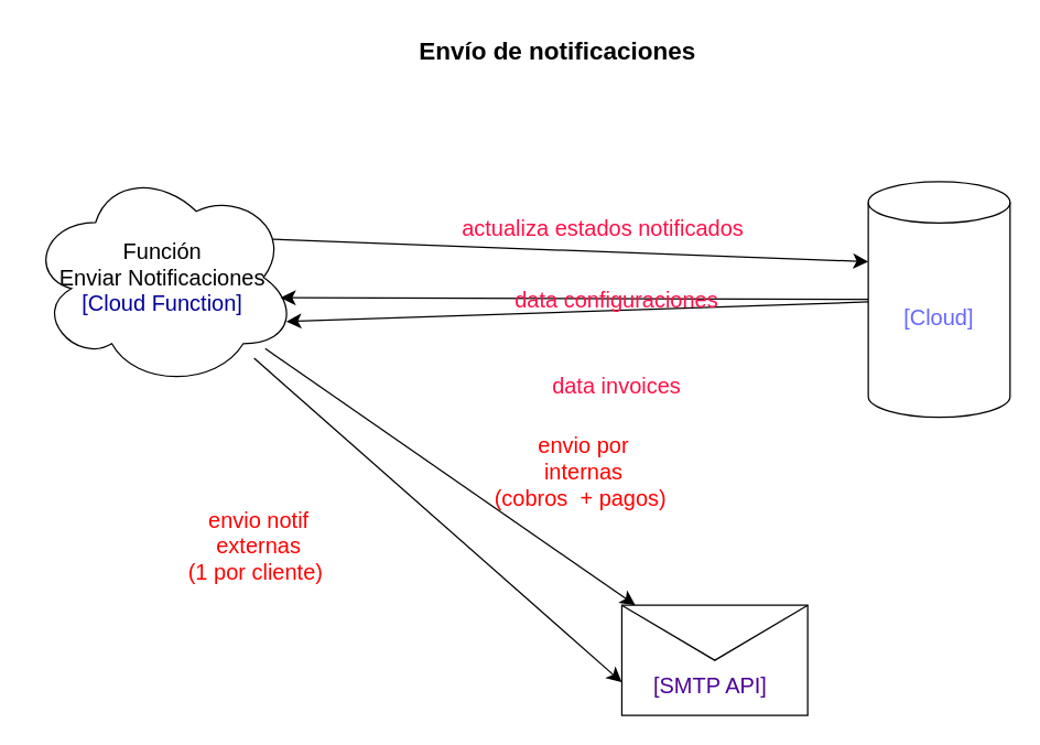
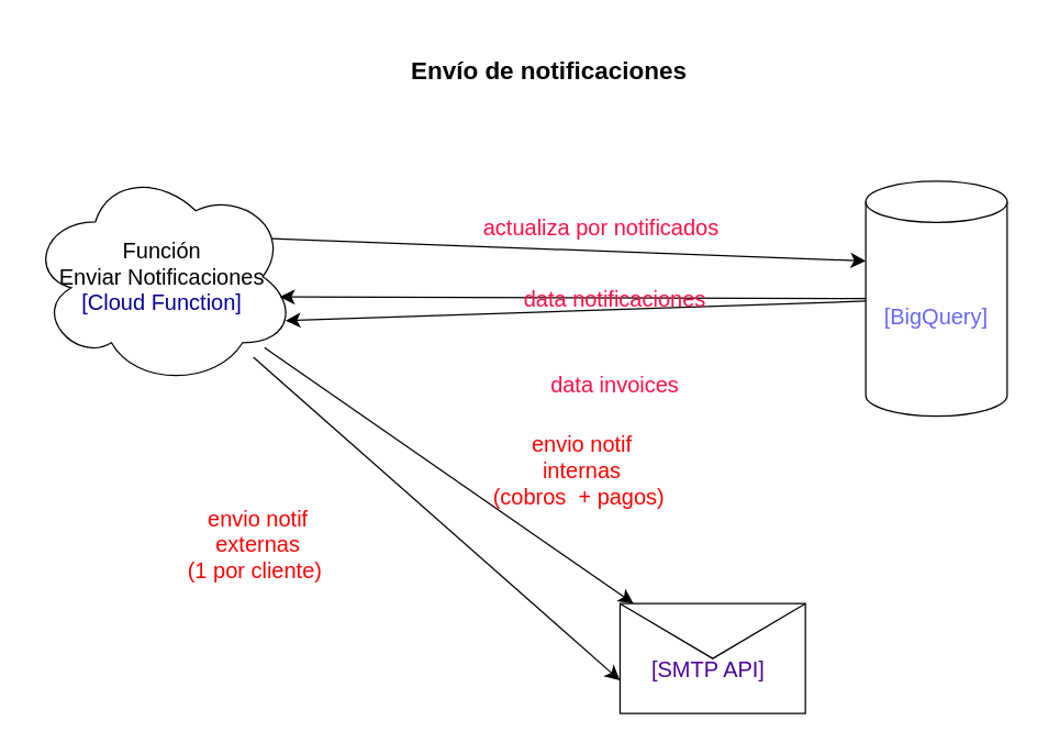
  <mxCell id="0" />
  <mxCell id="1" parent="0" />
  <mxCell id="2" style="edgeStyle=none;curved=1;rounded=0;orthogonalLoop=1;jettySize=auto;html=1;entryX=0;entryY=0;entryDx=0;entryDy=58;entryPerimeter=0;fontSize=12;startSize=8;endSize=8;exitX=0.911;exitY=0.327;exitDx=0;exitDy=0;exitPerimeter=0;" edge="1" parent="1" source="5" target="8"><mxGeometry relative="1" as="geometry" /></mxCell>
  <mxCell id="3" style="edgeStyle=none;curved=1;rounded=0;orthogonalLoop=1;jettySize=auto;html=1;fontSize=12;startSize=8;endSize=8;" edge="1" parent="1" source="5" target="14"><mxGeometry relative="1" as="geometry" /></mxCell>
  <mxCell id="4" style="edgeStyle=none;curved=1;rounded=0;orthogonalLoop=1;jettySize=auto;html=1;entryX=0;entryY=0.7;entryDx=0;entryDy=0;fontSize=12;startSize=8;endSize=8;" edge="1" parent="1" source="5" target="14"><mxGeometry relative="1" as="geometry" /></mxCell>
  <mxCell id="5" value="Función&lt;br&gt;Enviar Notificaciones&lt;br&gt;&lt;font color=&quot;#000099&quot;&gt;[Cloud Function]&lt;/font&gt;" style="ellipse;shape=cloud;whiteSpace=wrap;html=1;fontSize=16;" vertex="1" parent="1"><mxGeometry x="20" y="121" width="195" height="160" as="geometry" /></mxCell>
  <mxCell id="6" style="edgeStyle=none;curved=1;rounded=0;orthogonalLoop=1;jettySize=auto;html=1;entryX=0.96;entryY=0.7;entryDx=0;entryDy=0;entryPerimeter=0;fontSize=12;startSize=8;endSize=8;" edge="1" parent="1" source="8" target="5"><mxGeometry relative="1" as="geometry" /></mxCell>
  <mxCell id="7" style="edgeStyle=none;curved=1;rounded=0;orthogonalLoop=1;jettySize=auto;html=1;entryX=0.939;entryY=0.592;entryDx=0;entryDy=0;entryPerimeter=0;fontSize=12;startSize=8;endSize=8;" edge="1" parent="1" source="8" target="5"><mxGeometry relative="1" as="geometry" /></mxCell>
- <mxCell id="8" value="&lt;font color=&quot;#6666ff&quot;&gt;[Cloud]&lt;/font&gt;" style="shape=cylinder3;whiteSpace=wrap;html=1;boundedLbl=1;backgroundOutline=1;size=15;fontSize=16;" vertex="1" parent="1"><mxGeometry x="630" y="131.5" width="103" height="171" as="geometry" /></mxCell>
- <mxCell id="9" value="Envío de notificaciones" style="text;html=1;align=center;verticalAlign=middle;resizable=0;points=[];autosize=1;strokeColor=none;fillColor=none;fontSize=18;fontStyle=1" vertex="1" parent="1"><mxGeometry x="294" y="20" width="219" height="34" as="geometry" /></mxCell>
+ <mxCell id="8" value="&lt;font color=&quot;#6666ff&quot;&gt;[BigQuery]&lt;/font&gt;" style="shape=cylinder3;whiteSpace=wrap;html=1;boundedLbl=1;backgroundOutline=1;size=15;fontSize=16;" vertex="1" parent="1"><mxGeometry x="630" y="131.5" width="103" height="171" as="geometry" /></mxCell>
+ <mxCell id="9" value="Envío de notificaciones" style="text;html=1;align=center;verticalAlign=middle;resizable=0;points=[];autosize=1;strokeColor=none;fillColor=none;fontSize=18;fontStyle=1" vertex="1" parent="1"><mxGeometry x="289" y="35" width="219" height="34" as="geometry" /></mxCell>
  <mxCell id="10" value="data invoices" style="text;html=1;align=center;verticalAlign=middle;resizable=0;points=[];autosize=1;strokeColor=none;fillColor=none;fontSize=16;fontColor=#FF0F47;" vertex="1" parent="1"><mxGeometry x="391" y="264" width="111" height="31" as="geometry" /></mxCell>
- <mxCell id="11" value="data configuraciones" style="text;html=1;align=center;verticalAlign=middle;resizable=0;points=[];autosize=1;strokeColor=none;fillColor=none;fontSize=16;fontColor=#FF0F47;" vertex="1" parent="1"><mxGeometry x="364" y="201.5" width="166" height="31" as="geometry" /></mxCell>
- <mxCell id="12" value="actualiza estados notificados" style="text;html=1;align=center;verticalAlign=middle;resizable=0;points=[];autosize=1;strokeColor=none;fillColor=none;fontSize=16;fontColor=#FF0F47;" vertex="1" parent="1"><mxGeometry x="325" y="149" width="223" height="31" as="geometry" /></mxCell>
+ <mxCell id="11" value="data notificaciones" style="text;html=1;align=center;verticalAlign=middle;resizable=0;points=[];autosize=1;strokeColor=none;fillColor=none;fontSize=16;fontColor=#FF0F47;" vertex="1" parent="1"><mxGeometry x="364" y="201.5" width="166" height="31" as="geometry" /></mxCell>
+ <mxCell id="12" value="actualiza por notificados" style="text;html=1;align=center;verticalAlign=middle;resizable=0;points=[];autosize=1;strokeColor=none;fillColor=none;fontSize=16;fontColor=#FF0F47;" vertex="1" parent="1"><mxGeometry x="325" y="149" width="223" height="31" as="geometry" /></mxCell>
  <mxCell id="13" value="" style="group" vertex="1" connectable="0" parent="1"><mxGeometry x="451" y="439" width="135" height="80" as="geometry" /></mxCell>
  <mxCell id="14" value="" style="shape=message;html=1;html=1;outlineConnect=0;labelPosition=center;verticalLabelPosition=bottom;align=center;verticalAlign=top;fontSize=16;" vertex="1" parent="13"><mxGeometry width="135" height="80" as="geometry" /></mxCell>
- <mxCell id="15" value="&lt;font color=&quot;#4c0099&quot;&gt;[SMTP API]&lt;/font&gt;" style="text;html=1;align=center;verticalAlign=middle;resizable=0;points=[];autosize=1;strokeColor=none;fillColor=none;fontSize=16;" vertex="1" parent="13"><mxGeometry x="14" y="42" width="100" height="31" as="geometry" /></mxCell>
- <mxCell id="16" value="envio por &lt;br&gt;internas&lt;br&gt;(cobros&amp;nbsp; + pagos)&amp;nbsp;" style="text;html=1;align=center;verticalAlign=middle;resizable=0;points=[];autosize=1;strokeColor=none;fillColor=none;fontSize=16;fontColor=#FF0000;" vertex="1" parent="1"><mxGeometry x="349" y="307" width="147" height="70" as="geometry" /></mxCell>
+ <mxCell id="15" value="&lt;font color=&quot;#4c0099&quot;&gt;[SMTP API]&lt;/font&gt;" style="text;html=1;align=center;verticalAlign=middle;resizable=0;points=[];autosize=1;strokeColor=none;fillColor=none;fontSize=16;" vertex="1" parent="13"><mxGeometry x="14" y="32" width="100" height="31" as="geometry" /></mxCell>
+ <mxCell id="16" value="envio notif &lt;br&gt;internas&lt;br&gt;(cobros&amp;nbsp; + pagos)&amp;nbsp;" style="text;html=1;align=center;verticalAlign=middle;resizable=0;points=[];autosize=1;strokeColor=none;fillColor=none;fontSize=16;fontColor=#FF0000;" vertex="1" parent="1"><mxGeometry x="349" y="307" width="147" height="70" as="geometry" /></mxCell>
  <mxCell id="17" value="envio notif &lt;br&gt;externas&lt;br&gt;(1 por cliente)&amp;nbsp;" style="text;html=1;align=center;verticalAlign=middle;resizable=0;points=[];autosize=1;strokeColor=none;fillColor=none;fontSize=16;fontColor=#FF0000;" vertex="1" parent="1"><mxGeometry x="127" y="361" width="120" height="70" as="geometry" /></mxCell>
